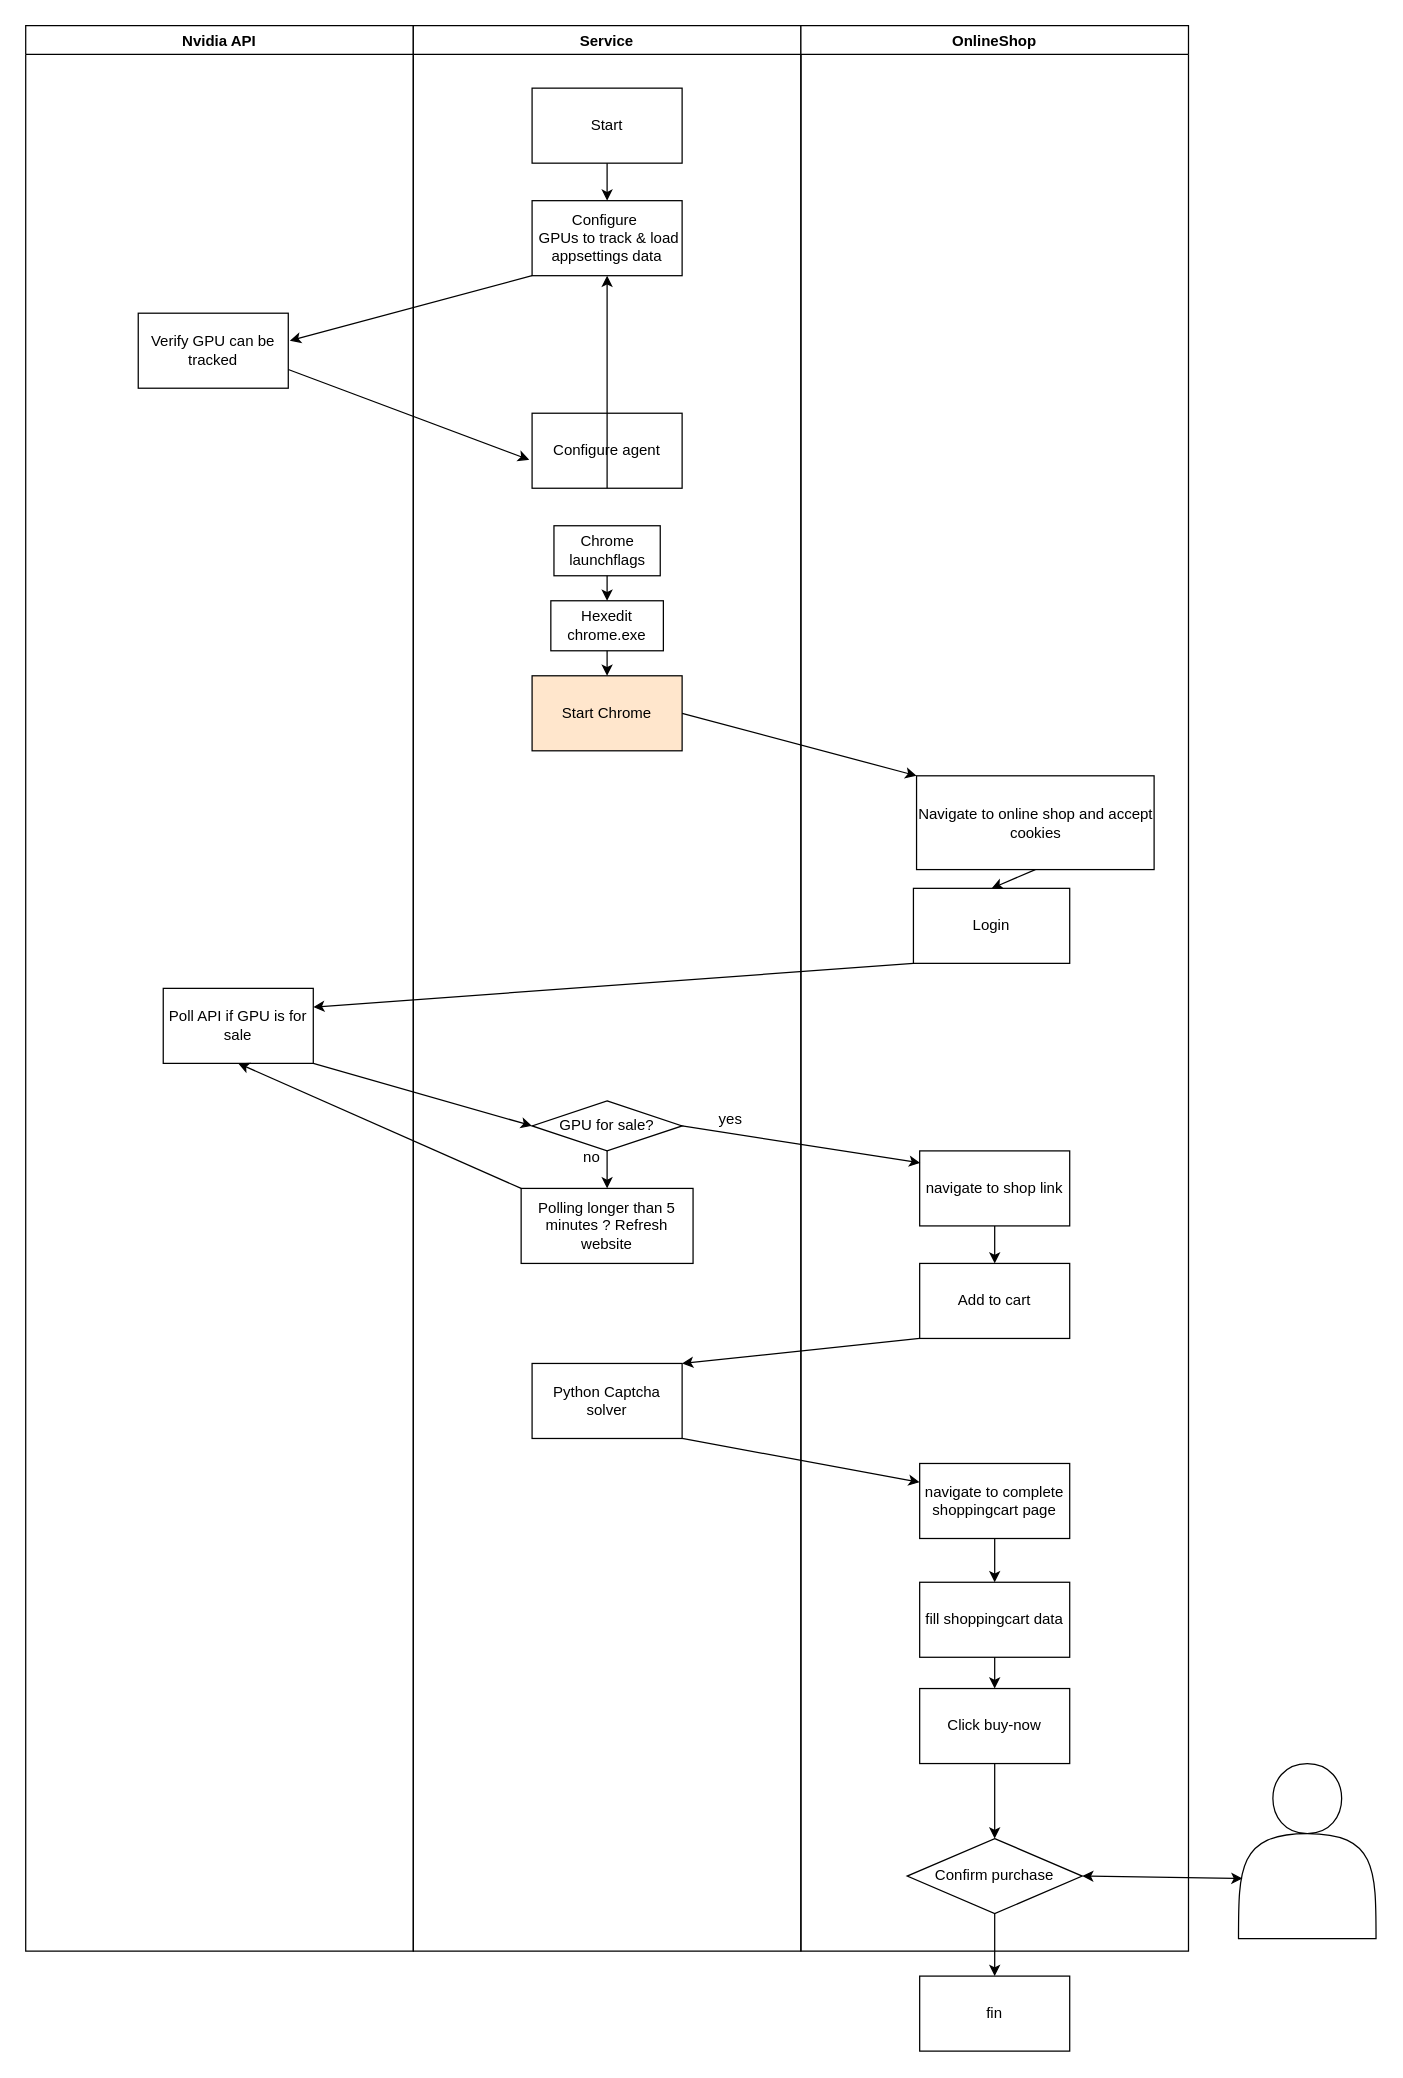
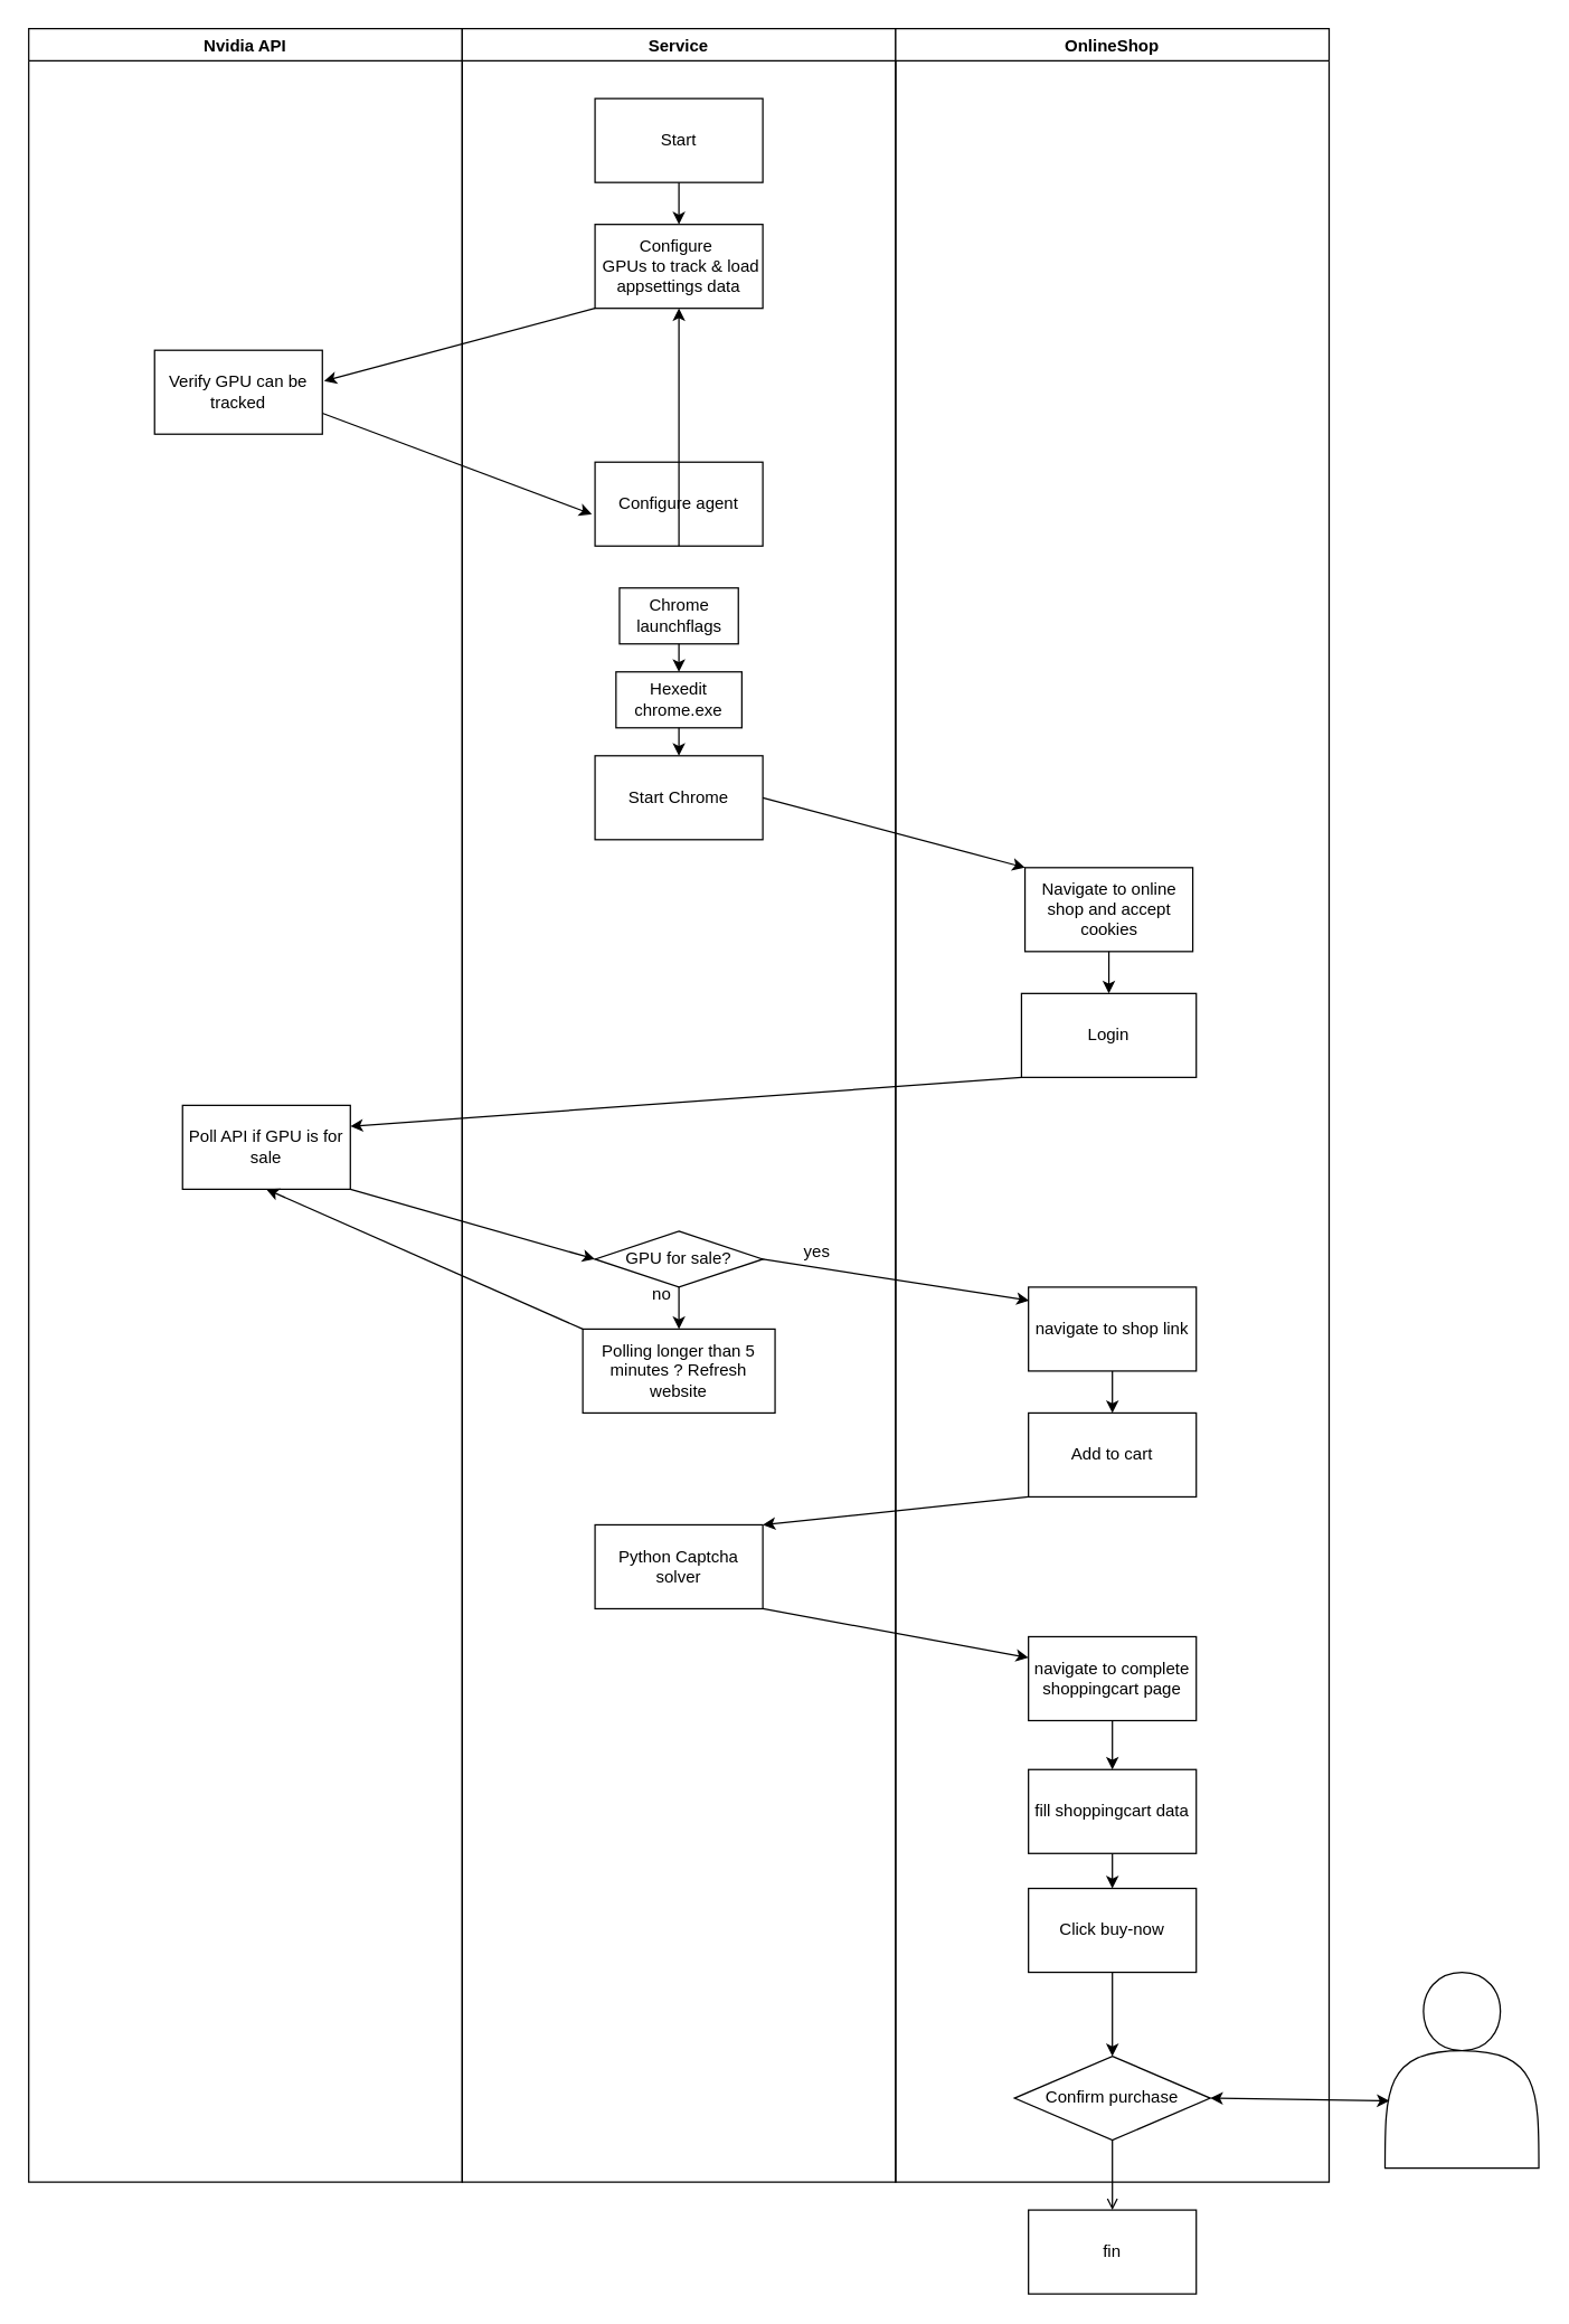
  <mxCell id="0" />
  <mxCell id="1" parent="0" />
  <mxCell id="2" value="Nvidia API" style="swimlane;" vertex="1" parent="1"><mxGeometry x="20" y="20" width="310" height="1540" as="geometry" /></mxCell>
  <mxCell id="3" value="Verify GPU can be tracked" style="rounded=0;whiteSpace=wrap;html=1;" vertex="1" parent="2"><mxGeometry x="90" y="230" width="120" height="60" as="geometry" /></mxCell>
  <mxCell id="4" value="Poll API if GPU is for sale" style="rounded=0;whiteSpace=wrap;html=1;" vertex="1" parent="2"><mxGeometry x="110" y="770" width="120" height="60" as="geometry" /></mxCell>
  <mxCell id="5" value="Service" style="swimlane;" vertex="1" parent="1"><mxGeometry x="330" y="20" width="310" height="1540" as="geometry" /></mxCell>
  <mxCell id="6" value="Start" style="rounded=0;whiteSpace=wrap;html=1;" vertex="1" parent="5"><mxGeometry x="95" y="50" width="120" height="60" as="geometry" /></mxCell>
  <mxCell id="7" value="Configure&amp;nbsp;&lt;br&gt;&amp;nbsp;GPUs to track &amp;amp; load appsettings data" style="rounded=0;whiteSpace=wrap;html=1;" vertex="1" parent="5"><mxGeometry x="95" y="140" width="120" height="60" as="geometry" /></mxCell>
  <mxCell id="8" value="" style="endArrow=classic;html=1;rounded=0;exitX=0.5;exitY=1;exitDx=0;exitDy=0;entryX=0.5;entryY=0;entryDx=0;entryDy=0;" edge="1" parent="5" source="6" target="7"><mxGeometry width="50" height="50" relative="1" as="geometry"><mxPoint x="80" y="290" as="sourcePoint" /><mxPoint x="130" y="240" as="targetPoint" /></mxGeometry></mxCell>
  <mxCell id="9" value="Configure agent" style="rounded=0;whiteSpace=wrap;html=1;" vertex="1" parent="5"><mxGeometry x="95" y="310" width="120" height="60" as="geometry" /></mxCell>
  <mxCell id="10" value="Chrome launchflags" style="rounded=0;whiteSpace=wrap;html=1;" vertex="1" parent="5"><mxGeometry x="112.5" y="400" width="85" height="40" as="geometry" /></mxCell>
  <mxCell id="11" value="Hexedit chrome.exe" style="rounded=0;whiteSpace=wrap;html=1;" vertex="1" parent="5"><mxGeometry x="110" y="460" width="90" height="40" as="geometry" /></mxCell>
  <mxCell id="12" value="" style="endArrow=classic;html=1;rounded=0;exitX=0.5;exitY=1;exitDx=0;exitDy=0;" edge="1" parent="5" source="9" target="7"><mxGeometry width="50" height="50" relative="1" as="geometry"><mxPoint x="230" y="440" as="sourcePoint" /><mxPoint x="280" y="390" as="targetPoint" /></mxGeometry></mxCell>
  <mxCell id="13" value="" style="endArrow=classic;html=1;rounded=0;exitX=0.5;exitY=1;exitDx=0;exitDy=0;entryX=0.5;entryY=0;entryDx=0;entryDy=0;" edge="1" parent="5" source="10" target="11"><mxGeometry width="50" height="50" relative="1" as="geometry"><mxPoint x="160" y="570" as="sourcePoint" /><mxPoint x="210" y="520" as="targetPoint" /></mxGeometry></mxCell>
- <mxCell id="14" value="Start Chrome" style="rounded=0;whiteSpace=wrap;html=1;fillColor=#ffe6cc;" vertex="1" parent="5"><mxGeometry x="95" y="520" width="120" height="60" as="geometry" /></mxCell>
+ <mxCell id="14" value="Start Chrome" style="rounded=0;whiteSpace=wrap;html=1;" vertex="1" parent="5"><mxGeometry x="95" y="520" width="120" height="60" as="geometry" /></mxCell>
  <mxCell id="15" value="" style="endArrow=classic;html=1;rounded=0;exitX=0.5;exitY=1;exitDx=0;exitDy=0;entryX=0.5;entryY=0;entryDx=0;entryDy=0;" edge="1" parent="5" source="11" target="14"><mxGeometry width="50" height="50" relative="1" as="geometry"><mxPoint x="110" y="690" as="sourcePoint" /><mxPoint x="160" y="640" as="targetPoint" /></mxGeometry></mxCell>
  <mxCell id="16" value="Python Captcha solver" style="rounded=0;whiteSpace=wrap;html=1;" vertex="1" parent="5"><mxGeometry x="95" y="1070" width="120" height="60" as="geometry" /></mxCell>
  <mxCell id="17" value="Polling longer than 5 minutes ? Refresh website" style="rounded=0;whiteSpace=wrap;html=1;" vertex="1" parent="5"><mxGeometry x="86.25" y="930" width="137.5" height="60" as="geometry" /></mxCell>
  <mxCell id="18" value="GPU for sale?" style="rhombus;whiteSpace=wrap;html=1;" vertex="1" parent="5"><mxGeometry x="95" y="860" width="120" height="40" as="geometry" /></mxCell>
  <mxCell id="19" value="" style="endArrow=classic;html=1;rounded=0;exitX=0.5;exitY=1;exitDx=0;exitDy=0;entryX=0.5;entryY=0;entryDx=0;entryDy=0;" edge="1" parent="5" source="18" target="17"><mxGeometry width="50" height="50" relative="1" as="geometry"><mxPoint x="-90" y="860" as="sourcePoint" /><mxPoint x="-40" y="810" as="targetPoint" /></mxGeometry></mxCell>
  <mxCell id="20" value="no" style="text;html=1;strokeColor=none;fillColor=none;align=center;verticalAlign=middle;whiteSpace=wrap;rounded=0;" vertex="1" parent="5"><mxGeometry x="112.5" y="890" width="60" height="30" as="geometry" /></mxCell>
  <mxCell id="21" style="edgeStyle=orthogonalEdgeStyle;rounded=0;orthogonalLoop=1;jettySize=auto;html=1;exitX=0.5;exitY=1;exitDx=0;exitDy=0;" edge="1" parent="5" source="20" target="20"><mxGeometry relative="1" as="geometry" /></mxCell>
  <mxCell id="22" value="yes" style="text;html=1;strokeColor=none;fillColor=none;align=center;verticalAlign=middle;whiteSpace=wrap;rounded=0;" vertex="1" parent="5"><mxGeometry x="223.75" y="860" width="60" height="30" as="geometry" /></mxCell>
  <mxCell id="23" value="OnlineShop" style="swimlane;" vertex="1" parent="1"><mxGeometry x="640" y="20" width="310" height="1540" as="geometry" /></mxCell>
- <mxCell id="24" value="Navigate to online shop and accept cookies" style="rounded=0;whiteSpace=wrap;html=1;" vertex="1" parent="23"><mxGeometry x="92.5" y="600" width="190" height="75" as="geometry" /></mxCell>
+ <mxCell id="24" value="Navigate to online shop and accept cookies" style="rounded=0;whiteSpace=wrap;html=1;" vertex="1" parent="23"><mxGeometry x="92.5" y="600" width="120" height="60" as="geometry" /></mxCell>
  <mxCell id="25" value="Login" style="rounded=0;whiteSpace=wrap;html=1;" vertex="1" parent="23"><mxGeometry x="90" y="690" width="125" height="60" as="geometry" /></mxCell>
  <mxCell id="26" value="" style="endArrow=classic;html=1;rounded=0;exitX=0.5;exitY=1;exitDx=0;exitDy=0;entryX=0.5;entryY=0;entryDx=0;entryDy=0;" edge="1" parent="23" source="24" target="25"><mxGeometry width="50" height="50" relative="1" as="geometry"><mxPoint x="150" y="860" as="sourcePoint" /><mxPoint x="200" y="810" as="targetPoint" /></mxGeometry></mxCell>
  <mxCell id="27" value="navigate to shop link" style="rounded=0;whiteSpace=wrap;html=1;" vertex="1" parent="23"><mxGeometry x="95" y="900" width="120" height="60" as="geometry" /></mxCell>
  <mxCell id="28" value="Add to cart" style="rounded=0;whiteSpace=wrap;html=1;" vertex="1" parent="23"><mxGeometry x="95" y="990" width="120" height="60" as="geometry" /></mxCell>
  <mxCell id="29" value="" style="endArrow=classic;html=1;rounded=0;exitX=0.5;exitY=1;exitDx=0;exitDy=0;entryX=0.5;entryY=0;entryDx=0;entryDy=0;" edge="1" parent="23" source="27" target="28"><mxGeometry width="50" height="50" relative="1" as="geometry"><mxPoint x="80" y="1120" as="sourcePoint" /><mxPoint x="130" y="1070" as="targetPoint" /></mxGeometry></mxCell>
  <mxCell id="30" value="navigate to complete shoppingcart page" style="rounded=0;whiteSpace=wrap;html=1;" vertex="1" parent="23"><mxGeometry x="95" y="1150" width="120" height="60" as="geometry" /></mxCell>
  <mxCell id="31" value="fill shoppingcart data" style="rounded=0;whiteSpace=wrap;html=1;" vertex="1" parent="23"><mxGeometry x="95" y="1245" width="120" height="60" as="geometry" /></mxCell>
  <mxCell id="32" value="" style="endArrow=classic;html=1;rounded=0;exitX=0.5;exitY=1;exitDx=0;exitDy=0;entryX=0.5;entryY=0;entryDx=0;entryDy=0;" edge="1" parent="23" source="30" target="31"><mxGeometry width="50" height="50" relative="1" as="geometry"><mxPoint x="180" y="1420" as="sourcePoint" /><mxPoint x="230" y="1370" as="targetPoint" /></mxGeometry></mxCell>
  <mxCell id="33" value="Click buy-now" style="rounded=0;whiteSpace=wrap;html=1;" vertex="1" parent="23"><mxGeometry x="95" y="1330" width="120" height="60" as="geometry" /></mxCell>
  <mxCell id="34" value="" style="endArrow=classic;html=1;rounded=0;exitX=0.5;exitY=1;exitDx=0;exitDy=0;entryX=0.5;entryY=0;entryDx=0;entryDy=0;" edge="1" parent="23" source="31" target="33"><mxGeometry width="50" height="50" relative="1" as="geometry"><mxPoint x="150" y="1490" as="sourcePoint" /><mxPoint x="200" y="1440" as="targetPoint" /></mxGeometry></mxCell>
  <mxCell id="35" value="Confirm purchase" style="rhombus;whiteSpace=wrap;html=1;" vertex="1" parent="23"><mxGeometry x="85" y="1450" width="140" height="60" as="geometry" /></mxCell>
  <mxCell id="36" value="" style="endArrow=classic;html=1;rounded=0;exitX=0.5;exitY=1;exitDx=0;exitDy=0;entryX=0.5;entryY=0;entryDx=0;entryDy=0;" edge="1" parent="23" source="33" target="35"><mxGeometry width="50" height="50" relative="1" as="geometry"><mxPoint x="190" y="1460" as="sourcePoint" /><mxPoint x="240" y="1410" as="targetPoint" /></mxGeometry></mxCell>
  <mxCell id="37" value="" style="endArrow=classic;html=1;rounded=0;exitX=0;exitY=1;exitDx=0;exitDy=0;entryX=1.01;entryY=0.367;entryDx=0;entryDy=0;entryPerimeter=0;" edge="1" parent="1" source="7" target="3"><mxGeometry width="50" height="50" relative="1" as="geometry"><mxPoint x="490" y="290" as="sourcePoint" /><mxPoint x="540" y="240" as="targetPoint" /></mxGeometry></mxCell>
  <mxCell id="38" value="" style="endArrow=classic;html=1;rounded=0;exitX=1;exitY=0.75;exitDx=0;exitDy=0;entryX=-0.019;entryY=0.621;entryDx=0;entryDy=0;entryPerimeter=0;" edge="1" parent="1" source="3" target="9"><mxGeometry width="50" height="50" relative="1" as="geometry"><mxPoint x="270" y="330" as="sourcePoint" /><mxPoint x="320" y="280" as="targetPoint" /></mxGeometry></mxCell>
  <mxCell id="39" value="" style="endArrow=classic;html=1;rounded=0;exitX=1;exitY=0.5;exitDx=0;exitDy=0;entryX=0;entryY=0;entryDx=0;entryDy=0;" edge="1" parent="1" source="14" target="24"><mxGeometry width="50" height="50" relative="1" as="geometry"><mxPoint x="570" y="530" as="sourcePoint" /><mxPoint x="620" y="480" as="targetPoint" /></mxGeometry></mxCell>
  <mxCell id="40" value="" style="endArrow=classic;html=1;rounded=0;exitX=0;exitY=1;exitDx=0;exitDy=0;entryX=1;entryY=0.25;entryDx=0;entryDy=0;" edge="1" parent="1" source="25" target="4"><mxGeometry width="50" height="50" relative="1" as="geometry"><mxPoint x="460" y="840" as="sourcePoint" /><mxPoint x="510" y="790" as="targetPoint" /></mxGeometry></mxCell>
  <mxCell id="41" value="" style="endArrow=classic;html=1;rounded=0;exitX=1;exitY=0.5;exitDx=0;exitDy=0;entryX=0.004;entryY=0.16;entryDx=0;entryDy=0;entryPerimeter=0;" edge="1" parent="1" source="18" target="27"><mxGeometry width="50" height="50" relative="1" as="geometry"><mxPoint x="370" y="950" as="sourcePoint" /><mxPoint x="420" y="900" as="targetPoint" /></mxGeometry></mxCell>
  <mxCell id="42" value="" style="endArrow=classic;html=1;rounded=0;exitX=0;exitY=1;exitDx=0;exitDy=0;entryX=1;entryY=0;entryDx=0;entryDy=0;" edge="1" parent="1" source="28" target="16"><mxGeometry width="50" height="50" relative="1" as="geometry"><mxPoint x="750" y="1160" as="sourcePoint" /><mxPoint x="800" y="1110" as="targetPoint" /></mxGeometry></mxCell>
  <mxCell id="43" value="" style="endArrow=classic;html=1;rounded=0;exitX=1;exitY=1;exitDx=0;exitDy=0;entryX=0;entryY=0.25;entryDx=0;entryDy=0;" edge="1" parent="1" source="16" target="30"><mxGeometry width="50" height="50" relative="1" as="geometry"><mxPoint x="670" y="1220" as="sourcePoint" /><mxPoint x="720" y="1170" as="targetPoint" /></mxGeometry></mxCell>
  <mxCell id="44" value="" style="shape=actor;whiteSpace=wrap;html=1;" vertex="1" parent="1"><mxGeometry x="990" y="1410" width="110" height="140" as="geometry" /></mxCell>
  <mxCell id="45" value="" style="endArrow=classic;startArrow=classic;html=1;rounded=0;exitX=1;exitY=0.5;exitDx=0;exitDy=0;entryX=0.029;entryY=0.657;entryDx=0;entryDy=0;entryPerimeter=0;" edge="1" parent="1" source="35" target="44"><mxGeometry width="50" height="50" relative="1" as="geometry"><mxPoint x="880" y="1520" as="sourcePoint" /><mxPoint x="930" y="1470" as="targetPoint" /></mxGeometry></mxCell>
  <mxCell id="46" value="fin" style="rounded=0;whiteSpace=wrap;html=1;" vertex="1" parent="1"><mxGeometry x="735" y="1580" width="120" height="60" as="geometry" /></mxCell>
- <mxCell id="47" value="" style="endArrow=classic;html=1;rounded=0;exitX=0.5;exitY=1;exitDx=0;exitDy=0;entryX=0.5;entryY=0;entryDx=0;entryDy=0;" edge="1" parent="1" source="35" target="46"><mxGeometry width="50" height="50" relative="1" as="geometry"><mxPoint x="940" y="1640" as="sourcePoint" /><mxPoint x="990" y="1590" as="targetPoint" /></mxGeometry></mxCell>
+ <mxCell id="47" value="" style="endArrow=open;html=1;rounded=0;exitX=0.5;exitY=1;exitDx=0;exitDy=0;entryX=0.5;entryY=0;entryDx=0;entryDy=0;" edge="1" parent="1" source="35" target="46"><mxGeometry width="50" height="50" relative="1" as="geometry"><mxPoint x="940" y="1640" as="sourcePoint" /><mxPoint x="990" y="1590" as="targetPoint" /></mxGeometry></mxCell>
  <mxCell id="48" value="" style="endArrow=classic;html=1;rounded=0;exitX=0;exitY=0;exitDx=0;exitDy=0;entryX=0.5;entryY=1;entryDx=0;entryDy=0;" edge="1" parent="1" source="17" target="4"><mxGeometry width="50" height="50" relative="1" as="geometry"><mxPoint x="200" y="1190" as="sourcePoint" /><mxPoint x="230" y="910" as="targetPoint" /></mxGeometry></mxCell>
  <mxCell id="49" value="" style="endArrow=classic;html=1;rounded=0;exitX=1;exitY=1;exitDx=0;exitDy=0;entryX=0;entryY=0.5;entryDx=0;entryDy=0;" edge="1" parent="1" source="4" target="18"><mxGeometry width="50" height="50" relative="1" as="geometry"><mxPoint x="260" y="900" as="sourcePoint" /><mxPoint x="310" y="850" as="targetPoint" /></mxGeometry></mxCell>
